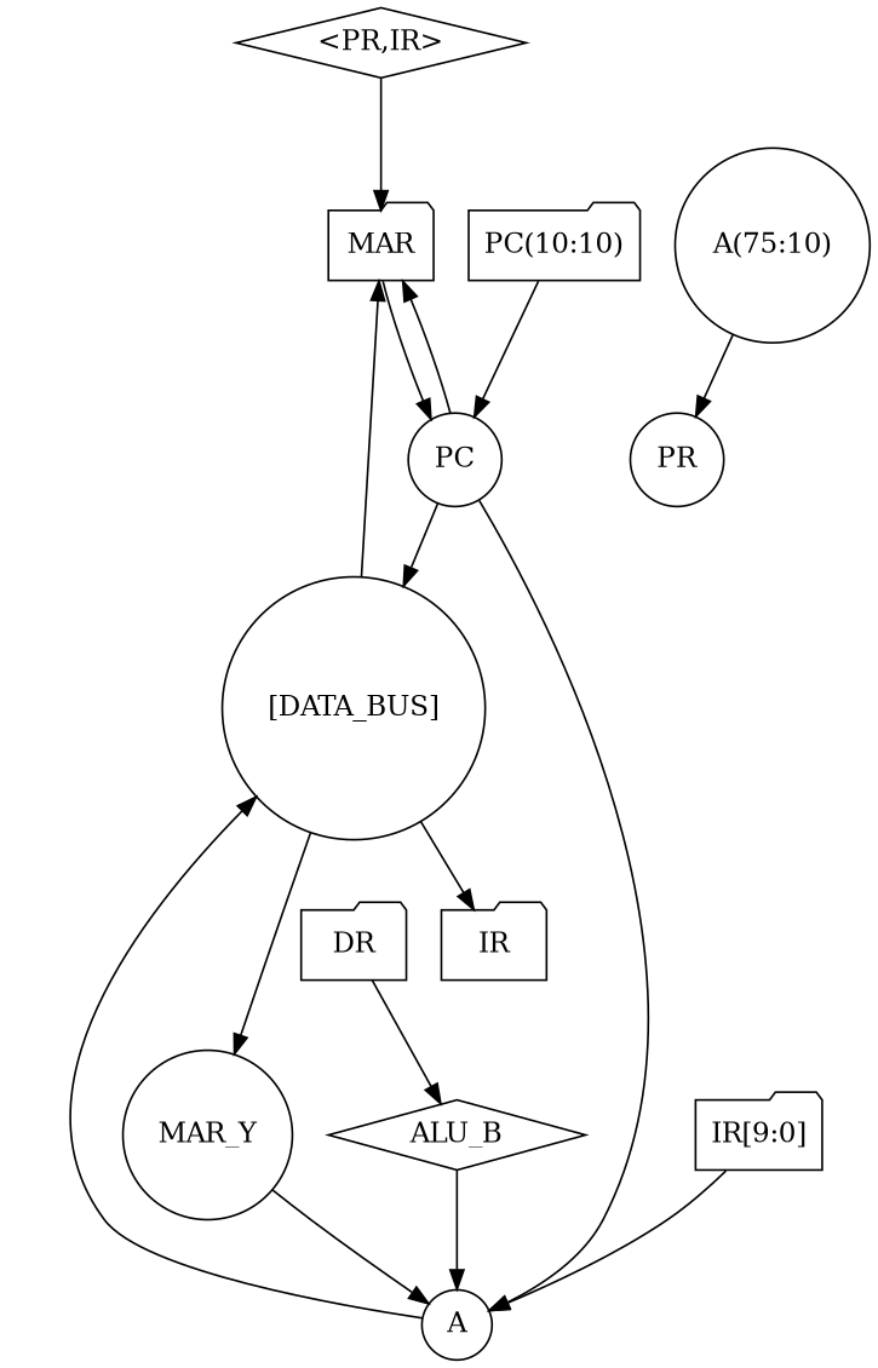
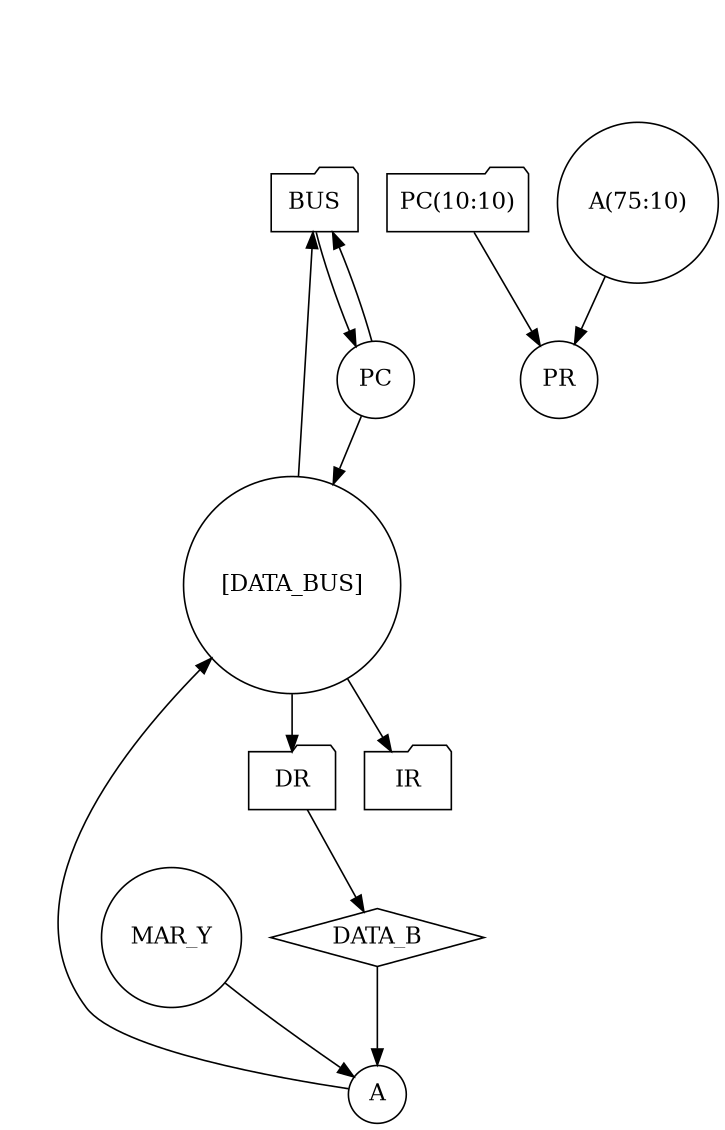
  digraph {
    node [shape=circle]
-   "<PR,IR>" [shape=diamond]
-   MAR [shape=folder]
+   MAR [shape=folder label=BUS]
    PC
    A
    "[DATA_BUS]"
    n6 [label=MAR_Y]
    DR [shape=folder]
    IR [shape=folder]
-   ALU_B [shape=diamond]
-   "IR[9:0]" [shape=folder]
+   ALU_B [shape=diamond label=DATA_B]
    n11 [label="A(75:10)"]
    PR
    n13 [label="PC(10:10)" shape=folder]
-   "<PR,IR>" -> MAR
    MAR -> PC
    PC -> MAR
-   PC -> A
    PC -> "[DATA_BUS]"
    A -> "[DATA_BUS]"
    "[DATA_BUS]" -> MAR
-   "[DATA_BUS]" -> n6
+   "[DATA_BUS]" -> DR
    "[DATA_BUS]" -> IR
    n6 -> A
    DR -> ALU_B
    ALU_B -> A
-   "IR[9:0]" -> A
    n11 -> PR
-   n13 -> PC
+   n13 -> PR
  }
